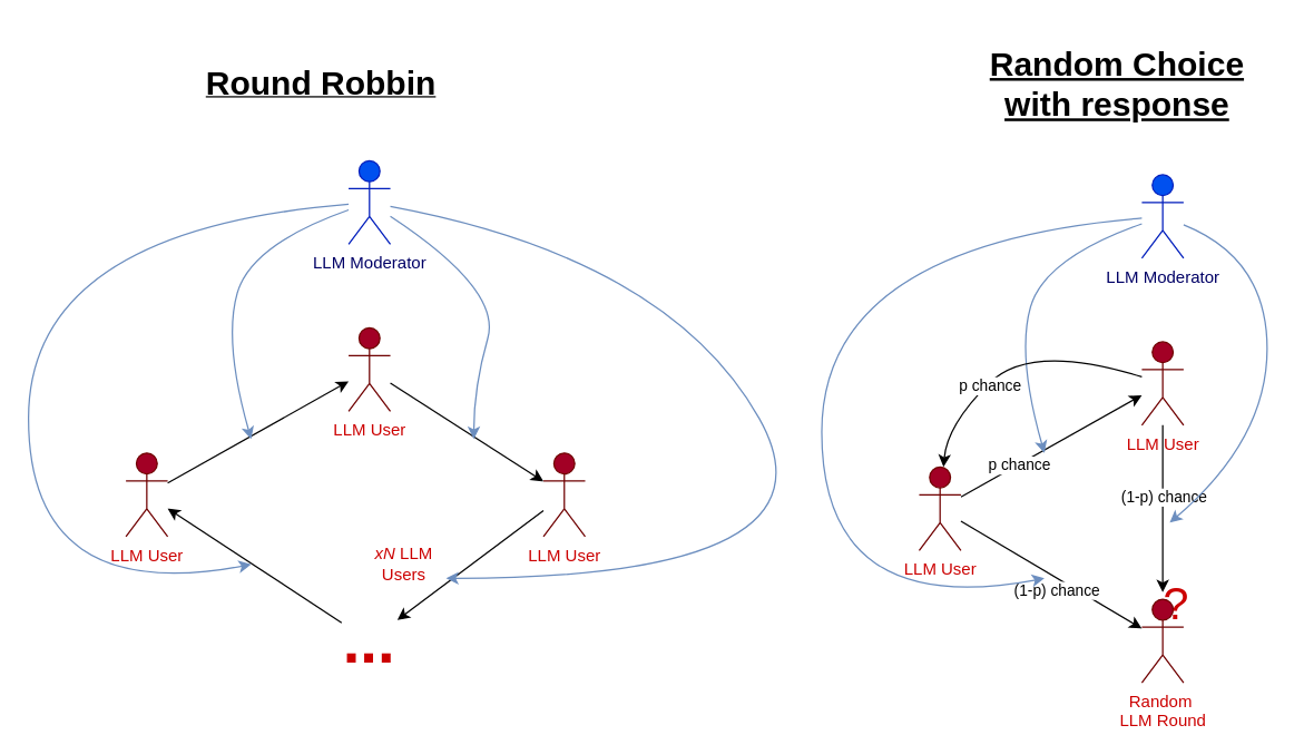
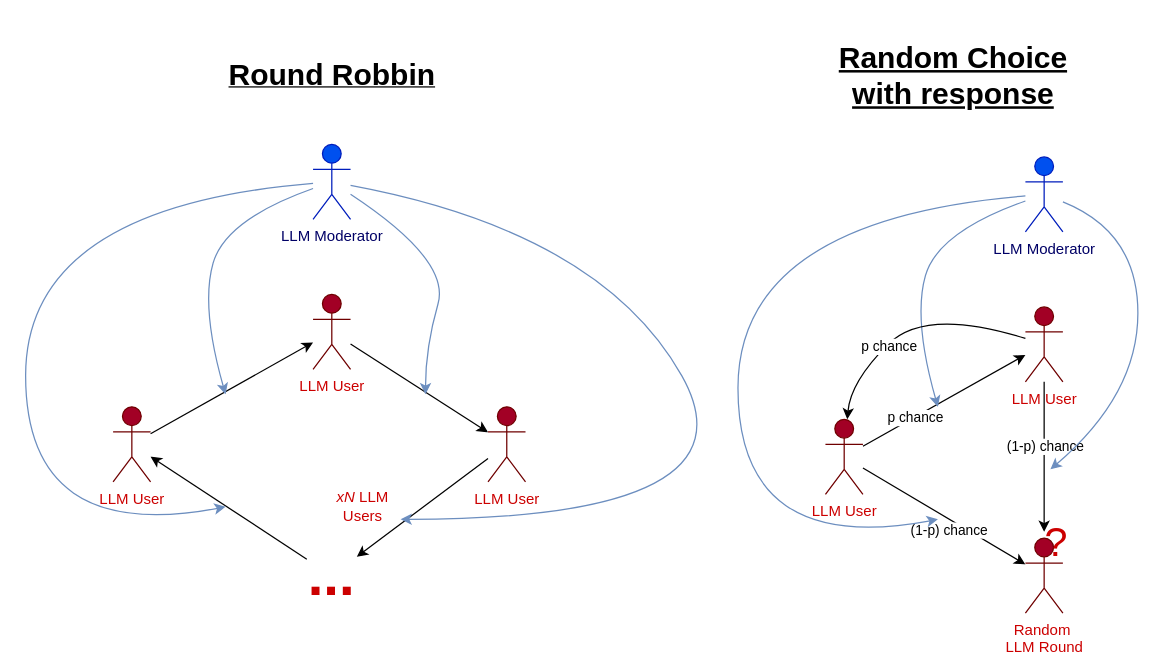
  <mxCell id="0" />
  <mxCell id="1" parent="0" />
  <mxCell id="2" value="&lt;font color=&quot;#cc0000&quot;&gt;LLM User&lt;/font&gt;" style="shape=umlActor;verticalLabelPosition=bottom;verticalAlign=top;html=1;outlineConnect=0;fillColor=#a20025;fontColor=#ffffff;strokeColor=#6F0000;" vertex="1" parent="1"><mxGeometry x="90" y="325" width="30" height="60" as="geometry" /></mxCell>
  <mxCell id="3" value="&lt;font color=&quot;#000066&quot;&gt;LLM Moderator&lt;/font&gt;" style="shape=umlActor;verticalLabelPosition=bottom;verticalAlign=top;html=1;outlineConnect=0;fillColor=#0050ef;fontColor=#ffffff;strokeColor=#001DBC;" vertex="1" parent="1"><mxGeometry x="250" y="115" width="30" height="60" as="geometry" /></mxCell>
  <mxCell id="4" value="&lt;font color=&quot;#cc0000&quot;&gt;LLM User&lt;/font&gt;" style="shape=umlActor;verticalLabelPosition=bottom;verticalAlign=top;html=1;outlineConnect=0;fillColor=#a20025;fontColor=#ffffff;strokeColor=#6F0000;" vertex="1" parent="1"><mxGeometry x="250" y="235" width="30" height="60" as="geometry" /></mxCell>
  <mxCell id="5" value="&lt;font color=&quot;#cc0000&quot;&gt;LLM User&lt;/font&gt;" style="shape=umlActor;verticalLabelPosition=bottom;verticalAlign=top;html=1;outlineConnect=0;fillColor=#a20025;fontColor=#ffffff;strokeColor=#6F0000;" vertex="1" parent="1"><mxGeometry x="390" y="325" width="30" height="60" as="geometry" /></mxCell>
  <mxCell id="6" value="&lt;font color=&quot;#cc0000&quot; style=&quot;font-size: 45px;&quot;&gt;&lt;b&gt;...&lt;/b&gt;&lt;/font&gt;" style="text;html=1;align=center;verticalAlign=middle;whiteSpace=wrap;rounded=0;" vertex="1" parent="1"><mxGeometry x="245" y="445" width="40" height="30" as="geometry" /></mxCell>
  <mxCell id="7" value="" style="endArrow=classic;html=1;rounded=0;" edge="1" parent="1" source="2" target="4"><mxGeometry width="50" height="50" relative="1" as="geometry"><mxPoint x="470" y="445" as="sourcePoint" /><mxPoint x="520" y="395" as="targetPoint" /></mxGeometry></mxCell>
  <mxCell id="8" value="" style="endArrow=classic;html=1;rounded=0;" edge="1" parent="1" source="4" target="5"><mxGeometry width="50" height="50" relative="1" as="geometry"><mxPoint x="320" y="505" as="sourcePoint" /><mxPoint x="260" y="283" as="targetPoint" /></mxGeometry></mxCell>
  <mxCell id="9" value="" style="endArrow=classic;html=1;rounded=0;" edge="1" parent="1" source="5" target="6"><mxGeometry width="50" height="50" relative="1" as="geometry"><mxPoint x="140" y="367" as="sourcePoint" /><mxPoint x="270" y="293" as="targetPoint" /></mxGeometry></mxCell>
  <mxCell id="10" value="" style="endArrow=classic;html=1;rounded=0;" edge="1" parent="1" source="6" target="2"><mxGeometry width="50" height="50" relative="1" as="geometry"><mxPoint x="400" y="376" as="sourcePoint" /><mxPoint x="295" y="455" as="targetPoint" /></mxGeometry></mxCell>
  <mxCell id="11" value="" style="curved=1;endArrow=classic;html=1;rounded=0;fillColor=#dae8fc;strokeColor=#6c8ebf;" edge="1" parent="1" source="3"><mxGeometry width="50" height="50" relative="1" as="geometry"><mxPoint x="380" y="365" as="sourcePoint" /><mxPoint x="180" y="315" as="targetPoint" /><Array as="points"><mxPoint x="180" y="175" /><mxPoint x="160" y="245" /></Array></mxGeometry></mxCell>
  <mxCell id="12" value="" style="curved=1;endArrow=classic;html=1;rounded=0;fillColor=#dae8fc;strokeColor=#6c8ebf;" edge="1" parent="1" source="3"><mxGeometry width="50" height="50" relative="1" as="geometry"><mxPoint x="430" y="182.5" as="sourcePoint" /><mxPoint x="340" y="315" as="targetPoint" /><Array as="points"><mxPoint x="360" y="207.5" /><mxPoint x="340" y="277.5" /></Array></mxGeometry></mxCell>
  <mxCell id="13" value="" style="curved=1;endArrow=classic;html=1;rounded=0;fillColor=#dae8fc;strokeColor=#6c8ebf;" edge="1" parent="1" source="3"><mxGeometry width="50" height="50" relative="1" as="geometry"><mxPoint x="270" y="170" as="sourcePoint" /><mxPoint x="320" y="415" as="targetPoint" /><Array as="points"><mxPoint x="480" y="185" /><mxPoint x="610" y="415" /></Array></mxGeometry></mxCell>
  <mxCell id="14" value="" style="curved=1;endArrow=classic;html=1;rounded=0;fillColor=#dae8fc;strokeColor=#6c8ebf;" edge="1" parent="1" source="3"><mxGeometry width="50" height="50" relative="1" as="geometry"><mxPoint x="280" y="180" as="sourcePoint" /><mxPoint x="180" y="405" as="targetPoint" /><Array as="points"><mxPoint x="20" y="165" /><mxPoint x="20" y="435" /></Array></mxGeometry></mxCell>
  <mxCell id="15" value="&lt;font color=&quot;#cc0000&quot;&gt;&lt;i&gt;xN&lt;/i&gt; LLM Users&lt;/font&gt;" style="text;html=1;align=center;verticalAlign=middle;whiteSpace=wrap;rounded=0;" vertex="1" parent="1"><mxGeometry x="260" y="390" width="60" height="30" as="geometry" /></mxCell>
  <mxCell id="16" value="&lt;font color=&quot;#cc0000&quot;&gt;LLM User&lt;/font&gt;" style="shape=umlActor;verticalLabelPosition=bottom;verticalAlign=top;html=1;outlineConnect=0;fillColor=#a20025;fontColor=#ffffff;strokeColor=#6F0000;" vertex="1" parent="1"><mxGeometry x="660" y="335" width="30" height="60" as="geometry" /></mxCell>
  <mxCell id="17" value="&lt;font color=&quot;#000066&quot;&gt;LLM Moderator&lt;/font&gt;" style="shape=umlActor;verticalLabelPosition=bottom;verticalAlign=top;html=1;outlineConnect=0;fillColor=#0050ef;fontColor=#ffffff;strokeColor=#001DBC;" vertex="1" parent="1"><mxGeometry x="820" y="125" width="30" height="60" as="geometry" /></mxCell>
  <mxCell id="18" value="&lt;font color=&quot;#cc0000&quot;&gt;LLM User&lt;/font&gt;" style="shape=umlActor;verticalLabelPosition=bottom;verticalAlign=top;html=1;outlineConnect=0;fillColor=#a20025;fontColor=#ffffff;strokeColor=#6F0000;" vertex="1" parent="1"><mxGeometry x="820" y="245" width="30" height="60" as="geometry" /></mxCell>
  <mxCell id="19" value="" style="endArrow=classic;html=1;rounded=0;" edge="1" parent="1" source="16" target="18"><mxGeometry width="50" height="50" relative="1" as="geometry"><mxPoint x="1040" y="455" as="sourcePoint" /><mxPoint x="1090" y="405" as="targetPoint" /></mxGeometry></mxCell>
  <mxCell id="20" value="p chance" style="edgeLabel;html=1;align=center;verticalAlign=middle;resizable=0;points=[];" vertex="1" connectable="0" parent="19"><mxGeometry x="-0.359" relative="1" as="geometry"><mxPoint as="offset" /></mxGeometry></mxCell>
  <mxCell id="21" value="" style="endArrow=classic;html=1;rounded=0;" edge="1" parent="1" source="18"><mxGeometry width="50" height="50" relative="1" as="geometry"><mxPoint x="960" y="376.25" as="sourcePoint" /><mxPoint x="835" y="425" as="targetPoint" /></mxGeometry></mxCell>
  <mxCell id="22" value="(1-p) chance" style="edgeLabel;html=1;align=center;verticalAlign=middle;resizable=0;points=[];" vertex="1" connectable="0" parent="21"><mxGeometry x="-0.145" relative="1" as="geometry"><mxPoint as="offset" /></mxGeometry></mxCell>
  <mxCell id="23" value="" style="endArrow=classic;html=1;rounded=0;" edge="1" parent="1" source="16" target="29"><mxGeometry width="50" height="50" relative="1" as="geometry"><mxPoint x="815" y="456.875" as="sourcePoint" /><mxPoint x="710" y="485" as="targetPoint" /></mxGeometry></mxCell>
  <mxCell id="24" value="(1-p) chance" style="edgeLabel;html=1;align=center;verticalAlign=middle;resizable=0;points=[];" vertex="1" connectable="0" parent="23"><mxGeometry x="0.379" y="-1" relative="1" as="geometry"><mxPoint x="-20" y="-4" as="offset" /></mxGeometry></mxCell>
  <mxCell id="25" value="" style="curved=1;endArrow=classic;html=1;rounded=0;fillColor=#dae8fc;strokeColor=#6c8ebf;" edge="1" parent="1" source="17"><mxGeometry width="50" height="50" relative="1" as="geometry"><mxPoint x="950" y="375" as="sourcePoint" /><mxPoint x="750" y="325" as="targetPoint" /><Array as="points"><mxPoint x="750" y="185" /><mxPoint x="730" y="255" /></Array></mxGeometry></mxCell>
  <mxCell id="26" value="" style="curved=1;endArrow=classic;html=1;rounded=0;fillColor=#dae8fc;strokeColor=#6c8ebf;" edge="1" parent="1" source="17"><mxGeometry width="50" height="50" relative="1" as="geometry"><mxPoint x="850" y="190" as="sourcePoint" /><mxPoint x="750" y="415" as="targetPoint" /><Array as="points"><mxPoint x="590" y="175" /><mxPoint x="590" y="445" /></Array></mxGeometry></mxCell>
  <mxCell id="27" value="" style="curved=1;endArrow=classic;html=1;rounded=0;" edge="1" parent="1" source="18" target="16"><mxGeometry width="50" height="50" relative="1" as="geometry"><mxPoint x="810" y="365" as="sourcePoint" /><mxPoint x="860" y="315" as="targetPoint" /><Array as="points"><mxPoint x="740" y="245" /><mxPoint x="680" y="305" /></Array></mxGeometry></mxCell>
  <mxCell id="28" value="p chance" style="edgeLabel;html=1;align=center;verticalAlign=middle;resizable=0;points=[];" vertex="1" connectable="0" parent="27"><mxGeometry x="0.278" y="2" relative="1" as="geometry"><mxPoint as="offset" /></mxGeometry></mxCell>
  <mxCell id="29" value="&lt;font color=&quot;#cc0000&quot;&gt;Random&amp;nbsp;&lt;/font&gt;&lt;div&gt;&lt;font color=&quot;#cc0000&quot;&gt;LLM Round&lt;/font&gt;&lt;/div&gt;" style="shape=umlActor;verticalLabelPosition=bottom;verticalAlign=top;html=1;outlineConnect=0;fillColor=#a20025;fontColor=#ffffff;strokeColor=#6F0000;" vertex="1" parent="1"><mxGeometry x="820" y="430" width="30" height="60" as="geometry" /></mxCell>
  <mxCell id="30" value="" style="curved=1;endArrow=classic;html=1;rounded=0;fillColor=#dae8fc;strokeColor=#6c8ebf;" edge="1" parent="1" source="17"><mxGeometry width="50" height="50" relative="1" as="geometry"><mxPoint x="830" y="170" as="sourcePoint" /><mxPoint x="840" y="375" as="targetPoint" /><Array as="points"><mxPoint x="910" y="185" /><mxPoint x="910" y="315" /></Array></mxGeometry></mxCell>
  <mxCell id="31" value="&lt;font style=&quot;font-size: 33px;&quot; color=&quot;#cc0000&quot;&gt;?&lt;/font&gt;" style="text;html=1;align=center;verticalAlign=middle;whiteSpace=wrap;rounded=0;" vertex="1" parent="1"><mxGeometry x="830" y="415" width="30" height="35" as="geometry" /></mxCell>
- <mxCell id="32" value="&lt;b&gt;&lt;u&gt;&lt;font style=&quot;font-size: 24px;&quot;&gt;Round Robbin&lt;/font&gt;&lt;/u&gt;&lt;/b&gt;" style="text;html=1;align=center;verticalAlign=middle;whiteSpace=wrap;rounded=0;" vertex="1" parent="1"><mxGeometry x="137.5" y="45" width="185" height="30" as="geometry" /></mxCell>
- <mxCell id="33" value="&lt;span style=&quot;font-size: 24px;&quot;&gt;&lt;b&gt;&lt;u&gt;Random Choice&lt;/u&gt;&lt;/b&gt;&lt;/span&gt;&lt;div&gt;&lt;span style=&quot;font-size: 24px;&quot;&gt;&lt;b&gt;&lt;u&gt;with response&lt;/u&gt;&lt;/b&gt;&lt;/span&gt;&lt;/div&gt;" style="text;html=1;align=center;verticalAlign=middle;whiteSpace=wrap;rounded=0;" vertex="1" parent="1"><mxGeometry x="690" y="20" width="225" height="80" as="geometry" /></mxCell>
+ <mxCell id="32" value="&lt;b&gt;&lt;u&gt;&lt;font style=&quot;font-size: 24px;&quot;&gt;Round Robbin&lt;/font&gt;&lt;/u&gt;&lt;/b&gt;" style="text;html=1;align=center;verticalAlign=middle;whiteSpace=wrap;rounded=0;" vertex="1" parent="1"><mxGeometry x="172.5" y="45" width="185" height="30" as="geometry" /></mxCell>
+ <mxCell id="33" value="&lt;span style=&quot;font-size: 24px;&quot;&gt;&lt;b&gt;&lt;u&gt;Random Choice&lt;/u&gt;&lt;/b&gt;&lt;/span&gt;&lt;div&gt;&lt;span style=&quot;font-size: 24px;&quot;&gt;&lt;b&gt;&lt;u&gt;with response&lt;/u&gt;&lt;/b&gt;&lt;/span&gt;&lt;/div&gt;" style="text;html=1;align=center;verticalAlign=middle;whiteSpace=wrap;rounded=0;" vertex="1" parent="1"><mxGeometry x="650" y="20" width="225" height="80" as="geometry" /></mxCell>
